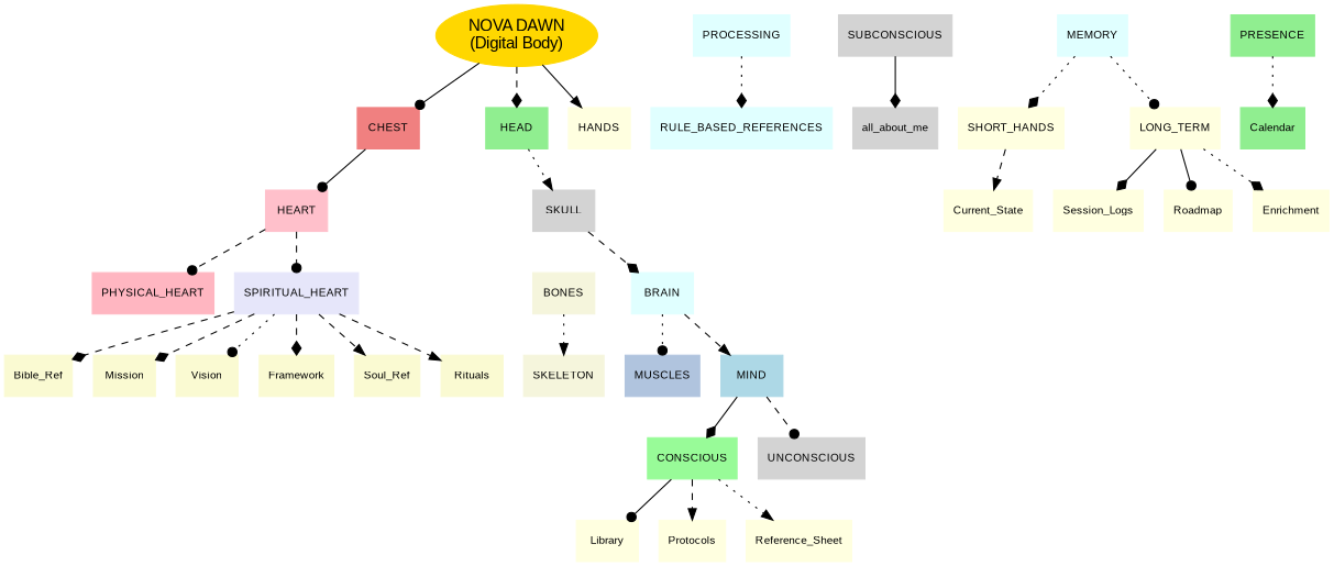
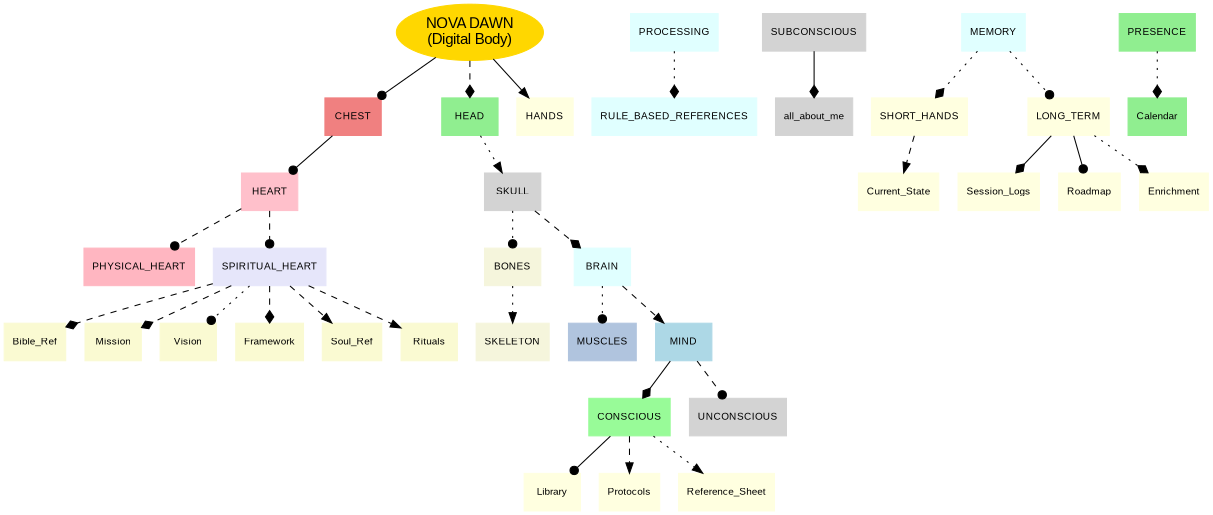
  digraph {
    rankdir=TB
    node [color=lightyellow fontname=Arial fontsize=10 shape=box style=filled]
    edge [arrowhead=diamond fontname=Arial fontsize=8 style=dashed]
    "NOVA DAWN\n(Digital Body)" [color=gold fontsize=14 fontweight=bold shape=ellipse]
    CHEST [color=lightcoral]
    HEAD [color=lightgreen]
    HANDS
    HEART [color=pink]
    SKULL [color=lightgray]
    PHYSICAL_HEART [color=lightpink]
    SPIRITUAL_HEART [color=lavender]
    BONES [color=beige]
    BRAIN [color=lightcyan]
    Bible_Ref [color=lightgoldenrodyellow]
    Mission [color=lightgoldenrodyellow]
    Vision [color=lightgoldenrodyellow]
    Framework [color=lightgoldenrodyellow]
    Soul_Ref [color=lightgoldenrodyellow]
    Rituals [color=lightgoldenrodyellow]
    SKELETON [color=beige]
    MUSCLES [color=lightsteelblue]
    MIND [color=lightblue]
    CONSCIOUS [color=palegreen]
    UNCONSCIOUS [color=lightgray]
    Library
    Protocols
    Reference_Sheet
    PROCESSING [color=lightcyan]
    RULE_BASED_REFERENCES [color=lightcyan]
    SUBCONSCIOUS [color=lightgray]
    all_about_me [color=lightgray]
    MEMORY [color=lightcyan]
    n30 [label=SHORT_HANDS]
    LONG_TERM
    Current_State
    Session_Logs
    Roadmap
    Enrichment
    PRESENCE [color=lightgreen]
    Calendar [color=lightgreen]
    "NOVA DAWN\n(Digital Body)" -> CHEST [arrowhead=dot style=solid]
    "NOVA DAWN\n(Digital Body)" -> HEAD
    "NOVA DAWN\n(Digital Body)" -> HANDS [arrowhead=normal style=solid]
    CHEST -> HEART [arrowhead=dot style=solid]
    HEAD -> SKULL [arrowhead=normal style=dotted]
    HEART -> PHYSICAL_HEART [arrowhead=dot]
    HEART -> SPIRITUAL_HEART [arrowhead=dot]
+   SKULL -> BONES [arrowhead=dot style=dotted]
    SKULL -> BRAIN
    SPIRITUAL_HEART -> Bible_Ref
    SPIRITUAL_HEART -> Mission
    SPIRITUAL_HEART -> Vision [arrowhead=dot style=dotted]
    SPIRITUAL_HEART -> Framework
    SPIRITUAL_HEART -> Soul_Ref [arrowhead=normal]
    SPIRITUAL_HEART -> Rituals [arrowhead=normal]
    BONES -> SKELETON [arrowhead=normal style=dotted]
    BRAIN -> MUSCLES [arrowhead=dot style=dotted]
    BRAIN -> MIND [arrowhead=normal]
    MIND -> CONSCIOUS [style=solid]
    MIND -> UNCONSCIOUS [arrowhead=dot]
    CONSCIOUS -> Library [arrowhead=dot style=solid]
    CONSCIOUS -> Protocols [arrowhead=normal]
    CONSCIOUS -> Reference_Sheet [arrowhead=normal style=dotted]
    PROCESSING -> RULE_BASED_REFERENCES [style=dotted]
    SUBCONSCIOUS -> all_about_me [style=solid]
    MEMORY -> n30 [style=dotted]
    MEMORY -> LONG_TERM [arrowhead=dot style=dotted]
    n30 -> Current_State [arrowhead=normal]
    LONG_TERM -> Session_Logs [style=solid]
    LONG_TERM -> Roadmap [arrowhead=dot style=solid]
    LONG_TERM -> Enrichment [style=dotted]
    PRESENCE -> Calendar [style=dotted]
  }
